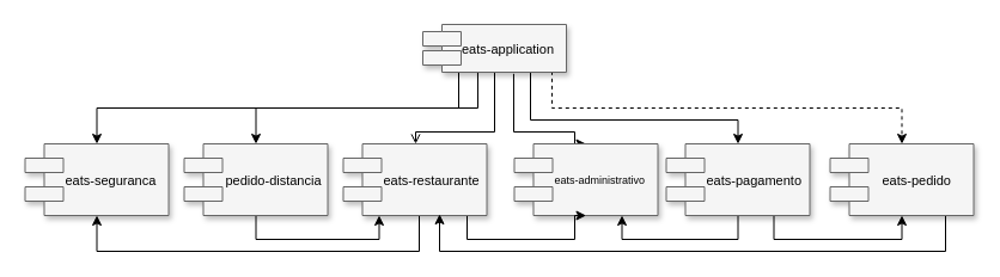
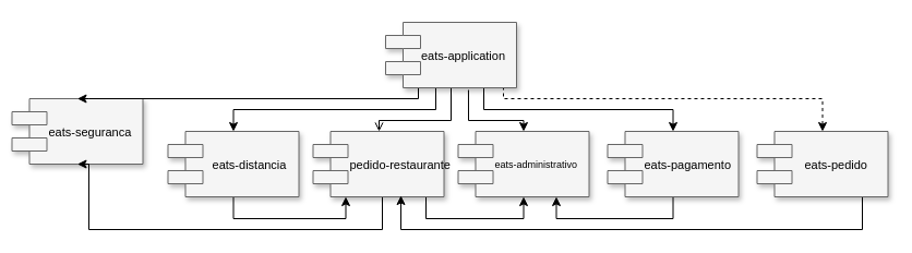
  <mxCell id="0" />
  <mxCell id="1" parent="0" />
  <mxCell id="2" style="edgeStyle=orthogonalEdgeStyle;rounded=0;orthogonalLoop=1;jettySize=auto;html=1;exitX=0.633;exitY=1.033;exitDx=0;exitDy=0;entryX=0.5;entryY=0;entryDx=0;entryDy=0;fontSize=9;exitPerimeter=0;" edge="1" parent="1" source="20" target="3"><mxGeometry relative="1" as="geometry"><Array as="points"><mxPoint x="429" y="110" /><mxPoint x="480" y="110" /></Array></mxGeometry></mxCell>
- <mxCell id="3" value="eats-administrativo" style="shape=component;align=left;spacingLeft=32;rounded=1;shadow=1;glass=0;comic=0;fillColor=#f5f5f5;fontSize=9;fontColor=#000000;strokeColor=#666666;" parent="1" vertex="1"><mxGeometry x="429.5" y="120" width="120" height="60" as="geometry" /></mxCell>
+ <mxCell id="3" value="eats-administrativo" style="shape=component;align=left;spacingLeft=32;rounded=1;shadow=1;glass=0;comic=0;fillColor=#f5f5f5;fontSize=9;fontColor=#000000;strokeColor=#666666;" parent="1" vertex="1"><mxGeometry x="419.5" y="120" width="120" height="60" as="geometry" /></mxCell>
  <mxCell id="4" style="edgeStyle=orthogonalEdgeStyle;rounded=0;orthogonalLoop=1;jettySize=auto;html=1;exitX=0.383;exitY=0.983;exitDx=0;exitDy=0;entryX=0.5;entryY=0;entryDx=0;entryDy=0;fontSize=9;exitPerimeter=0;" edge="1" parent="1" source="20" target="6"><mxGeometry relative="1" as="geometry" /></mxCell>
  <mxCell id="5" style="edgeStyle=orthogonalEdgeStyle;rounded=0;orthogonalLoop=1;jettySize=auto;html=1;exitX=0.5;exitY=1;exitDx=0;exitDy=0;entryX=0.25;entryY=1;entryDx=0;entryDy=0;fontSize=9;" edge="1" parent="1" source="6" target="10"><mxGeometry relative="1" as="geometry" /></mxCell>
- <mxCell id="6" value="pedido-distancia" style="shape=component;align=center;spacingLeft=30;rounded=1;shadow=1;glass=0;comic=0;fillColor=#f5f5f5;fontSize=11;fontColor=#000000;strokeColor=#666666;verticalAlign=middle;" parent="1" vertex="1"><mxGeometry x="153.5" y="120" width="120" height="60" as="geometry" /></mxCell>
- <mxCell id="7" value="eats-seguranca" style="shape=component;align=left;spacingLeft=32;rounded=1;shadow=1;glass=0;comic=0;fillColor=#f5f5f5;fontSize=11;fontColor=#000000;strokeColor=#666666;verticalAlign=middle;" parent="1" vertex="1"><mxGeometry x="20.5" y="120" width="120" height="60" as="geometry" /></mxCell>
+ <mxCell id="6" value="eats-distancia" style="shape=component;align=center;spacingLeft=30;rounded=1;shadow=1;glass=0;comic=0;fillColor=#f5f5f5;fontSize=11;fontColor=#000000;strokeColor=#666666;verticalAlign=middle;" parent="1" vertex="1"><mxGeometry x="153.5" y="120" width="120" height="60" as="geometry" /></mxCell>
+ <mxCell id="7" value="eats-seguranca" style="shape=component;align=left;spacingLeft=32;rounded=1;shadow=1;glass=0;comic=0;fillColor=#f5f5f5;fontSize=11;fontColor=#000000;strokeColor=#666666;verticalAlign=middle;" parent="1" vertex="1"><mxGeometry x="10.5" y="90" width="120" height="60" as="geometry" /></mxCell>
  <mxCell id="8" style="edgeStyle=orthogonalEdgeStyle;rounded=0;orthogonalLoop=1;jettySize=auto;html=1;exitX=0.5;exitY=1;exitDx=0;exitDy=0;entryX=0.5;entryY=1;entryDx=0;entryDy=0;fontSize=9;" edge="1" parent="1" source="10" target="3"><mxGeometry relative="1" as="geometry"><Array as="points"><mxPoint x="390" y="180" /><mxPoint x="390" y="200" /><mxPoint x="480" y="200" /></Array></mxGeometry></mxCell>
  <mxCell id="9" style="edgeStyle=orthogonalEdgeStyle;rounded=0;orthogonalLoop=1;jettySize=auto;html=1;exitX=0.75;exitY=1;exitDx=0;exitDy=0;entryX=0.5;entryY=1;entryDx=0;entryDy=0;fontSize=9;" edge="1" parent="1" source="10" target="7"><mxGeometry relative="1" as="geometry"><Array as="points"><mxPoint x="350" y="180" /><mxPoint x="350" y="210" /><mxPoint x="81" y="210" /></Array></mxGeometry></mxCell>
- <mxCell id="10" value="eats-restaurante" style="shape=component;align=left;spacingLeft=32;rounded=1;shadow=1;glass=0;comic=0;fillColor=#f5f5f5;fontSize=11;fontColor=#000000;strokeColor=#666666;verticalAlign=middle;" parent="1" vertex="1"><mxGeometry x="286.5" y="120" width="120" height="60" as="geometry" /></mxCell>
+ <mxCell id="10" value="pedido-restaurante" style="shape=component;align=left;spacingLeft=32;rounded=1;shadow=1;glass=0;comic=0;fillColor=#f5f5f5;fontSize=11;fontColor=#000000;strokeColor=#666666;verticalAlign=middle;" parent="1" vertex="1"><mxGeometry x="286.5" y="120" width="120" height="60" as="geometry" /></mxCell>
  <mxCell id="11" style="edgeStyle=orthogonalEdgeStyle;rounded=0;orthogonalLoop=1;jettySize=auto;html=1;exitX=0.9;exitY=0.983;exitDx=0;exitDy=0;entryX=0.5;entryY=0;entryDx=0;entryDy=0;fontSize=9;exitPerimeter=0;dashed=1;" edge="1" parent="1" source="20" target="13"><mxGeometry relative="1" as="geometry"><Array as="points"><mxPoint x="461" y="90" /><mxPoint x="754" y="90" /></Array></mxGeometry></mxCell>
  <mxCell id="12" style="edgeStyle=orthogonalEdgeStyle;rounded=0;orthogonalLoop=1;jettySize=auto;html=1;exitX=0.5;exitY=1;exitDx=0;exitDy=0;entryX=0.671;entryY=0.983;entryDx=0;entryDy=0;entryPerimeter=0;fontSize=9;" edge="1" parent="1" source="13" target="10"><mxGeometry relative="1" as="geometry"><Array as="points"><mxPoint x="790" y="180" /><mxPoint x="790" y="210" /><mxPoint x="367" y="210" /></Array></mxGeometry></mxCell>
  <mxCell id="13" value="eats-pedido" style="shape=component;align=left;spacingLeft=42;rounded=1;shadow=1;glass=0;comic=0;fillColor=#f5f5f5;fontSize=11;fontColor=#000000;strokeColor=#666666;verticalAlign=middle;" vertex="1" parent="1"><mxGeometry x="693.5" y="120" width="120" height="60" as="geometry" /></mxCell>
  <mxCell id="14" style="edgeStyle=orthogonalEdgeStyle;rounded=0;orthogonalLoop=1;jettySize=auto;html=1;exitX=0.75;exitY=1;exitDx=0;exitDy=0;entryX=0.5;entryY=0;entryDx=0;entryDy=0;fontSize=9;" edge="1" parent="1" source="20" target="17"><mxGeometry relative="1" as="geometry"><Array as="points"><mxPoint x="443" y="100" /><mxPoint x="617" y="100" /></Array></mxGeometry></mxCell>
  <mxCell id="15" style="edgeStyle=orthogonalEdgeStyle;rounded=0;orthogonalLoop=1;jettySize=auto;html=1;exitX=0.5;exitY=1;exitDx=0;exitDy=0;entryX=0.75;entryY=1;entryDx=0;entryDy=0;fontSize=9;" edge="1" parent="1" source="17" target="3"><mxGeometry relative="1" as="geometry" /></mxCell>
- <mxCell id="16" style="edgeStyle=orthogonalEdgeStyle;rounded=0;orthogonalLoop=1;jettySize=auto;html=1;exitX=0.75;exitY=1;exitDx=0;exitDy=0;entryX=0.5;entryY=1;entryDx=0;entryDy=0;fontSize=11;" edge="1" parent="1" source="17" target="13"><mxGeometry relative="1" as="geometry" /></mxCell>
  <mxCell id="17" value="eats-pagamento" style="shape=component;align=left;spacingLeft=32;rounded=1;shadow=1;glass=0;comic=0;fillColor=#f5f5f5;fontSize=11;fontColor=#000000;strokeColor=#666666;verticalAlign=middle;" vertex="1" parent="1"><mxGeometry x="556.5" y="120" width="120" height="60" as="geometry" /></mxCell>
  <mxCell id="18" style="edgeStyle=orthogonalEdgeStyle;rounded=0;orthogonalLoop=1;jettySize=auto;html=1;exitX=0.25;exitY=1;exitDx=0;exitDy=0;entryX=0.5;entryY=0;entryDx=0;entryDy=0;fontSize=9;" edge="1" parent="1" source="20" target="7"><mxGeometry relative="1" as="geometry"><Array as="points"><mxPoint x="383" y="90" /><mxPoint x="81" y="90" /></Array></mxGeometry></mxCell>
  <mxCell id="19" style="edgeStyle=orthogonalEdgeStyle;rounded=0;orthogonalLoop=1;jettySize=auto;html=1;exitX=0.5;exitY=1;exitDx=0;exitDy=0;fontSize=9;endArrow=open;" edge="1" parent="1" source="20" target="10"><mxGeometry relative="1" as="geometry"><Array as="points"><mxPoint x="413" y="110" /><mxPoint x="347" y="110" /></Array></mxGeometry></mxCell>
- <mxCell id="20" value="eats-application" style="shape=component;align=left;spacingLeft=31;rounded=1;shadow=1;glass=0;comic=0;fillColor=#f5f5f5;fontSize=11;fontColor=#000000;strokeColor=#666666;" vertex="1" parent="1"><mxGeometry x="353" y="20" width="120" height="40" as="geometry" /></mxCell>
+ <mxCell id="20" value="eats-application" style="shape=component;align=left;spacingLeft=31;rounded=1;shadow=1;glass=0;comic=0;fillColor=#f5f5f5;fontSize=11;fontColor=#000000;strokeColor=#666666;" vertex="1" parent="1"><mxGeometry x="353" y="20" width="120" height="60" as="geometry" /></mxCell>
